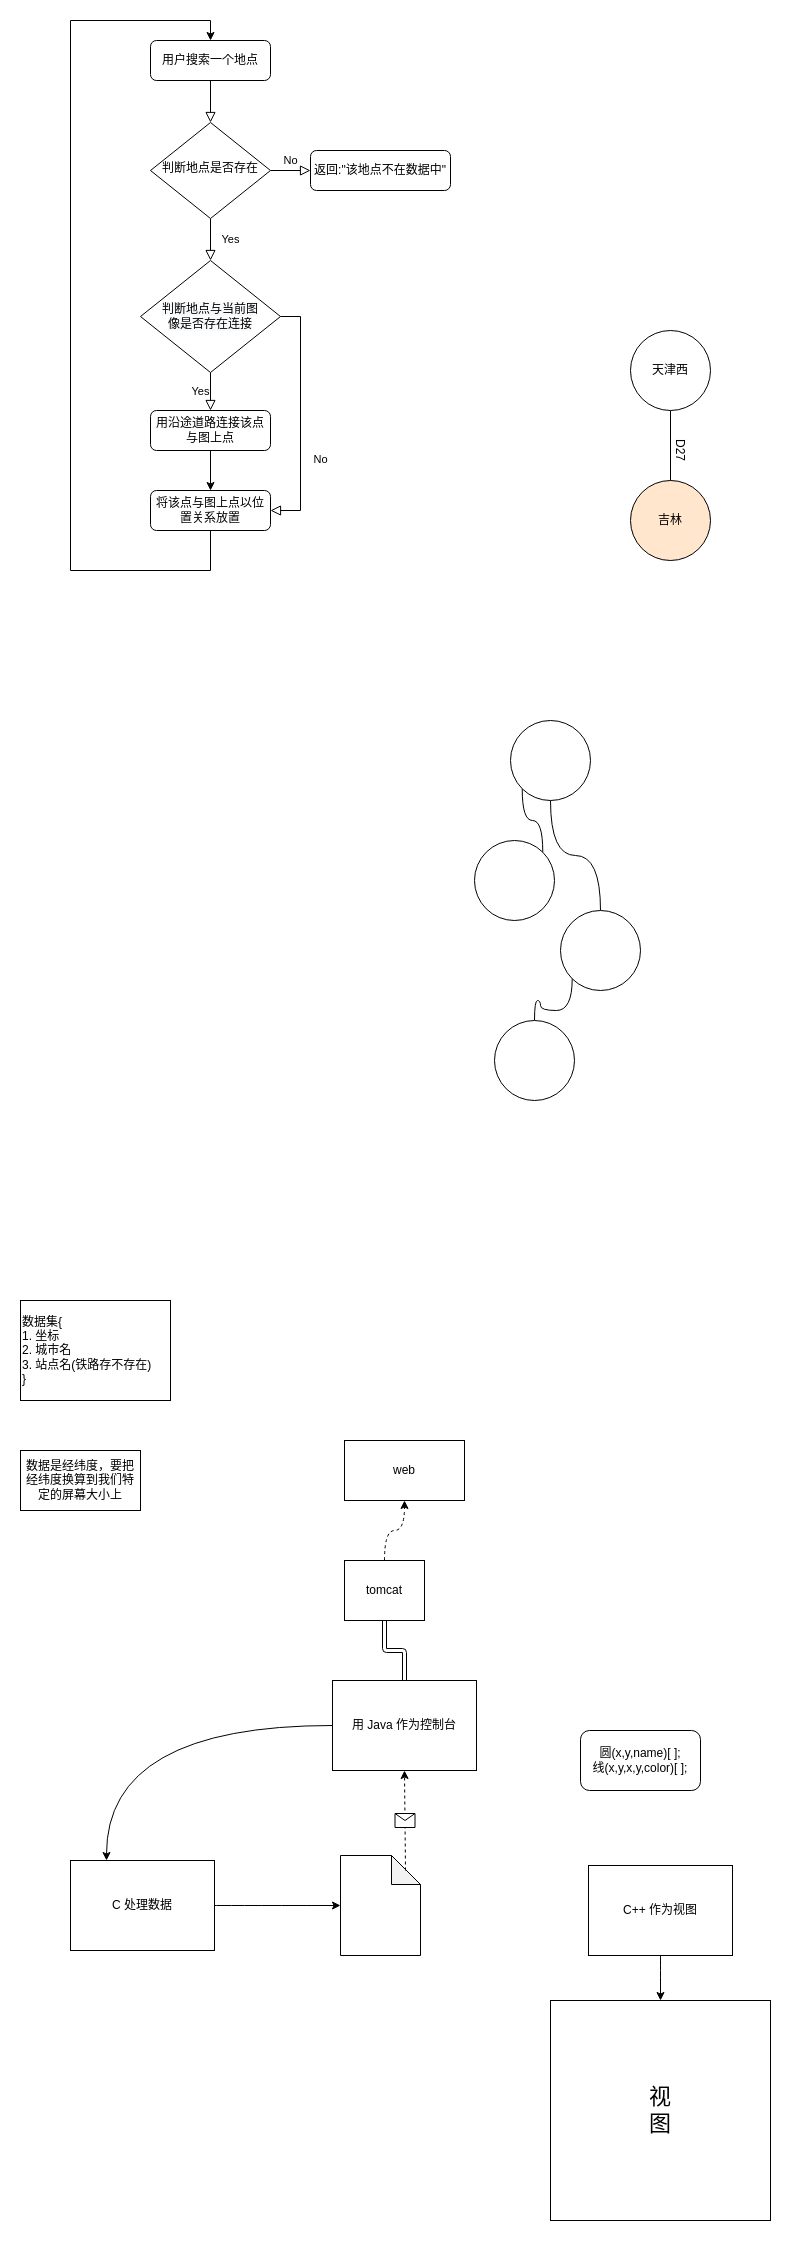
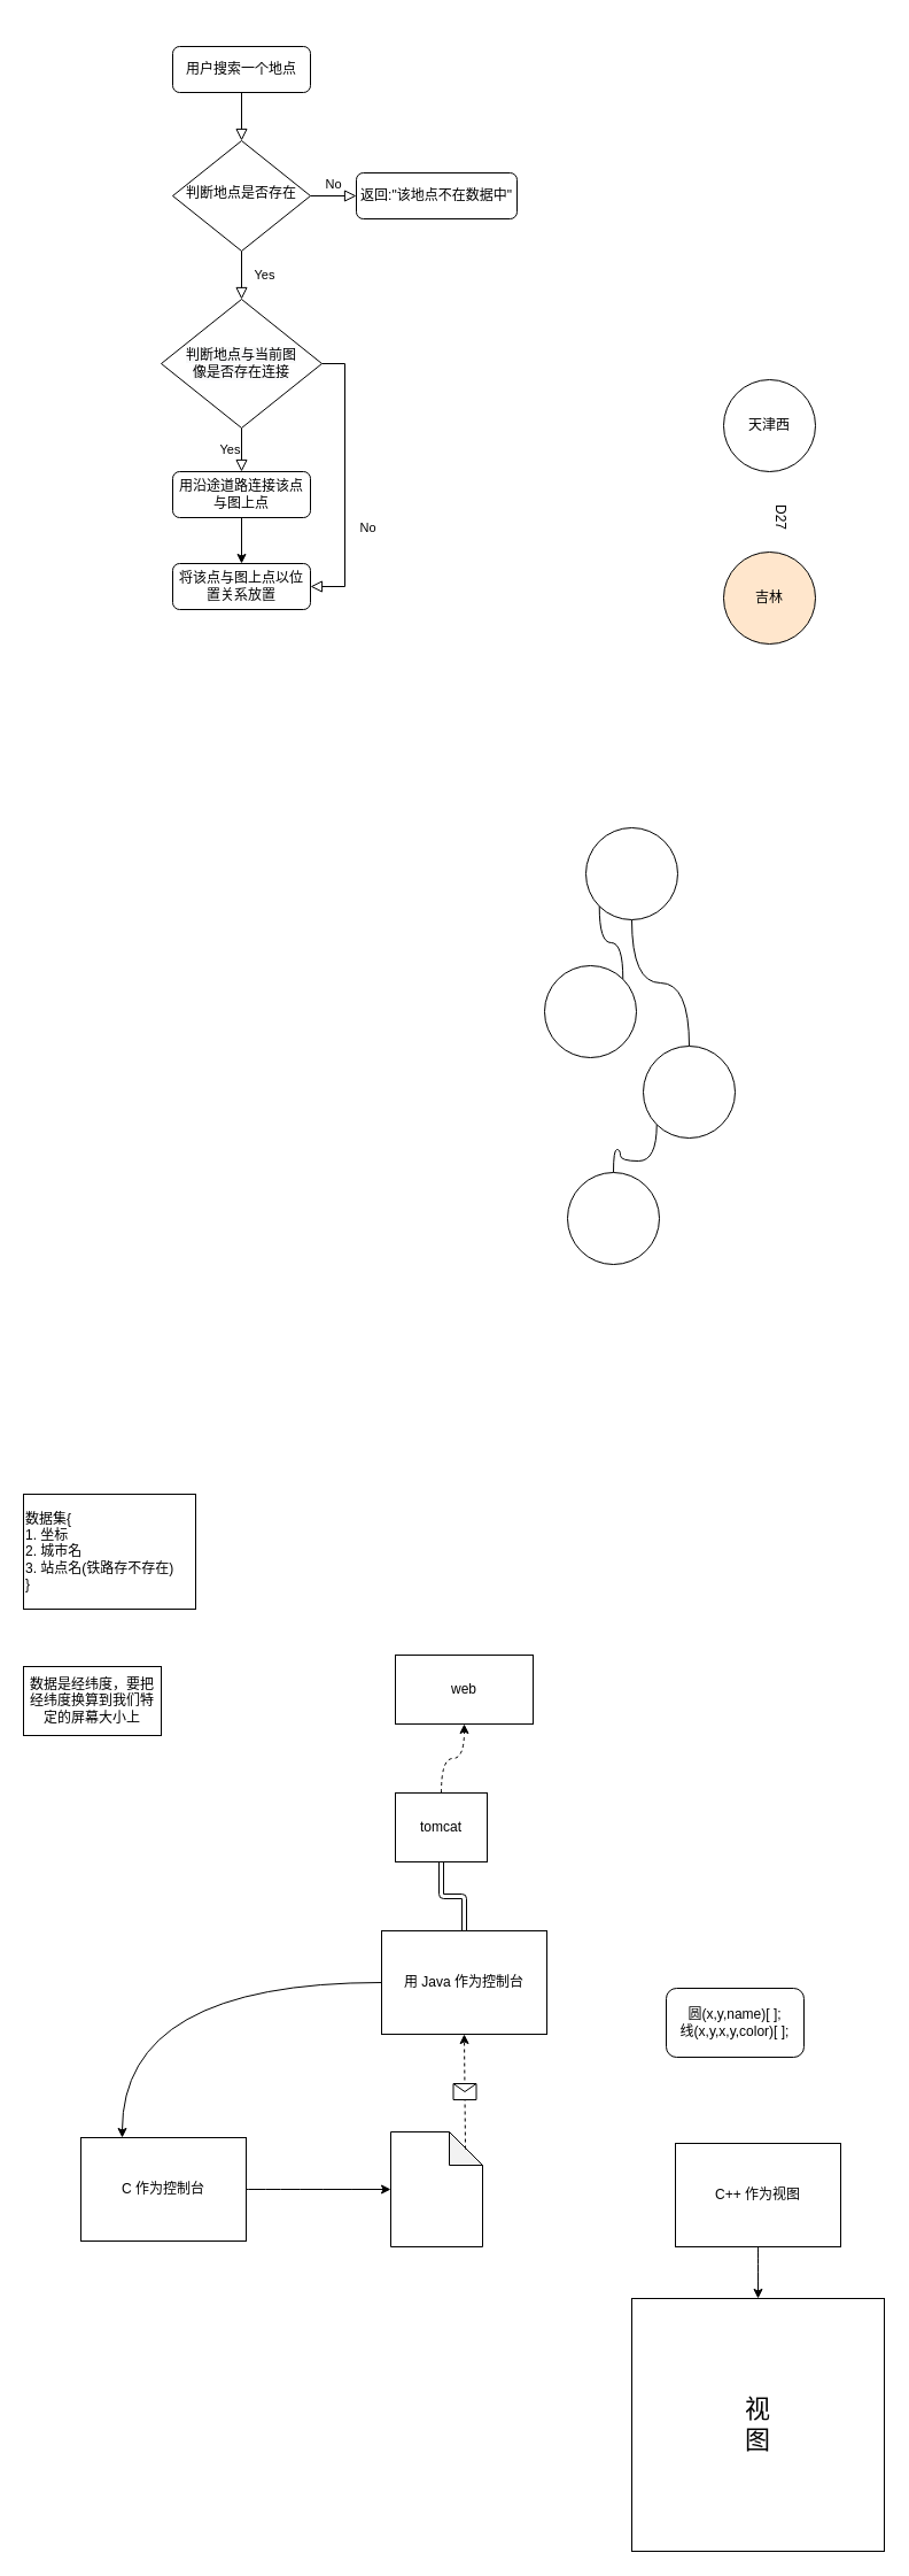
  <mxCell id="0" />
  <mxCell id="1" parent="0" />
  <mxCell id="2" value="" style="rounded=0;html=1;jettySize=auto;orthogonalLoop=1;fontSize=11;endArrow=block;endFill=0;endSize=8;strokeWidth=1;shadow=0;labelBackgroundColor=none;edgeStyle=orthogonalEdgeStyle;" parent="1" source="3" target="6" edge="1"><mxGeometry relative="1" as="geometry" /></mxCell>
  <mxCell id="3" value="用户搜索一个地点" style="rounded=1;whiteSpace=wrap;html=1;fontSize=12;glass=0;strokeWidth=1;shadow=0;" parent="1" vertex="1"><mxGeometry x="150" y="40" width="120" height="40" as="geometry" /></mxCell>
  <mxCell id="4" value="Yes" style="rounded=0;html=1;jettySize=auto;orthogonalLoop=1;fontSize=11;endArrow=block;endFill=0;endSize=8;strokeWidth=1;shadow=0;labelBackgroundColor=none;edgeStyle=orthogonalEdgeStyle;" parent="1" source="6" target="10" edge="1"><mxGeometry y="20" relative="1" as="geometry"><mxPoint as="offset" /></mxGeometry></mxCell>
  <mxCell id="5" value="No" style="edgeStyle=orthogonalEdgeStyle;rounded=0;html=1;jettySize=auto;orthogonalLoop=1;fontSize=11;endArrow=block;endFill=0;endSize=8;strokeWidth=1;shadow=0;labelBackgroundColor=none;" parent="1" source="6" target="7" edge="1"><mxGeometry y="10" relative="1" as="geometry"><mxPoint as="offset" /></mxGeometry></mxCell>
  <mxCell id="6" value="判断地点是否存在" style="rhombus;whiteSpace=wrap;html=1;shadow=0;fontFamily=Helvetica;fontSize=12;align=center;strokeWidth=1;spacing=6;spacingTop=-4;" parent="1" vertex="1"><mxGeometry x="150" y="122" width="120" height="96" as="geometry" /></mxCell>
  <mxCell id="7" value="返回:&quot;该地点不在数据中&quot;" style="rounded=1;whiteSpace=wrap;html=1;fontSize=12;glass=0;strokeWidth=1;shadow=0;" parent="1" vertex="1"><mxGeometry x="310" y="150" width="140" height="40" as="geometry" /></mxCell>
  <mxCell id="8" value="No" style="rounded=0;html=1;jettySize=auto;orthogonalLoop=1;fontSize=11;endArrow=block;endFill=0;endSize=8;strokeWidth=1;shadow=0;labelBackgroundColor=none;edgeStyle=orthogonalEdgeStyle;entryX=1;entryY=0.5;entryDx=0;entryDy=0;" parent="1" source="10" target="12" edge="1"><mxGeometry x="0.333" y="20" relative="1" as="geometry"><mxPoint as="offset" /><mxPoint x="500" y="390" as="targetPoint" /><Array as="points"><mxPoint x="300" y="316" /><mxPoint x="300" y="510" /></Array></mxGeometry></mxCell>
  <mxCell id="9" value="Yes" style="edgeStyle=orthogonalEdgeStyle;rounded=0;html=1;jettySize=auto;orthogonalLoop=1;fontSize=11;endArrow=block;endFill=0;endSize=8;strokeWidth=1;shadow=0;labelBackgroundColor=none;" parent="1" source="10" target="14" edge="1"><mxGeometry y="10" relative="1" as="geometry"><mxPoint as="offset" /></mxGeometry></mxCell>
  <mxCell id="10" value="" style="rhombus;whiteSpace=wrap;html=1;shadow=0;fontFamily=Helvetica;fontSize=12;align=center;strokeWidth=1;spacing=6;spacingTop=-4;" parent="1" vertex="1"><mxGeometry x="140" y="260" width="140" height="112" as="geometry" /></mxCell>
- <mxCell id="11" style="edgeStyle=orthogonalEdgeStyle;rounded=0;orthogonalLoop=1;jettySize=auto;html=1;entryX=0.5;entryY=0;entryDx=0;entryDy=0;exitX=0.5;exitY=1;exitDx=0;exitDy=0;" edge="1" parent="1" source="12" target="3"><mxGeometry relative="1" as="geometry"><Array as="points"><mxPoint x="210" y="570" /><mxPoint x="70" y="570" /><mxPoint x="70" y="20" /><mxPoint x="210" y="20" /></Array></mxGeometry></mxCell>
  <mxCell id="12" value="将该点与图上点以位置关系放置" style="rounded=1;whiteSpace=wrap;html=1;fontSize=12;glass=0;strokeWidth=1;shadow=0;" parent="1" vertex="1"><mxGeometry x="150" y="490" width="120" height="40" as="geometry" /></mxCell>
  <mxCell id="13" style="edgeStyle=orthogonalEdgeStyle;rounded=0;orthogonalLoop=1;jettySize=auto;html=1;" edge="1" parent="1" source="14" target="12"><mxGeometry relative="1" as="geometry" /></mxCell>
  <mxCell id="14" value="用沿途道路连接该点与图上点" style="rounded=1;whiteSpace=wrap;html=1;fontSize=12;glass=0;strokeWidth=1;shadow=0;" parent="1" vertex="1"><mxGeometry x="150" y="410" width="120" height="40" as="geometry" /></mxCell>
  <mxCell id="15" value="&#10;&#10;&lt;span style=&quot;color: rgb(0, 0, 0); font-family: helvetica; font-size: 12px; font-style: normal; font-weight: 400; letter-spacing: normal; text-align: center; text-indent: 0px; text-transform: none; word-spacing: 0px; background-color: rgb(248, 249, 250); display: inline; float: none;&quot;&gt;判断地点与当前图像是否存在连接&lt;/span&gt;&#10;&#10;" style="text;html=1;strokeColor=none;fillColor=none;align=center;verticalAlign=middle;whiteSpace=wrap;rounded=0;" vertex="1" parent="1"><mxGeometry x="160" y="296" width="100" height="40" as="geometry" /></mxCell>
- <mxCell id="16" style="edgeStyle=orthogonalEdgeStyle;rounded=0;orthogonalLoop=1;jettySize=auto;html=1;exitX=0.5;exitY=1;exitDx=0;exitDy=0;entryX=0.5;entryY=0;entryDx=0;entryDy=0;endArrow=none;endFill=0;" edge="1" parent="1" source="17" target="18"><mxGeometry relative="1" as="geometry" /></mxCell>
  <mxCell id="17" value="天津西" style="ellipse;whiteSpace=wrap;html=1;aspect=fixed;" vertex="1" parent="1"><mxGeometry x="630" y="330" width="80" height="80" as="geometry" /></mxCell>
  <mxCell id="18" value="吉林" style="ellipse;whiteSpace=wrap;html=1;aspect=fixed;fillColor=#ffe6cc;" vertex="1" parent="1"><mxGeometry x="630" y="480" width="80" height="80" as="geometry" /></mxCell>
  <mxCell id="19" value="D27" style="text;html=1;strokeColor=none;fillColor=none;align=center;verticalAlign=middle;whiteSpace=wrap;rounded=0;rotation=90;" vertex="1" parent="1"><mxGeometry x="660" y="440" width="40" height="20" as="geometry" /></mxCell>
  <mxCell id="20" value="数据集{&lt;br&gt;1. 坐标&lt;br&gt;2. 城市名&lt;br&gt;3. 站点名(铁路存不存在)&lt;br&gt;}" style="rounded=0;whiteSpace=wrap;html=1;align=left;" vertex="1" parent="1"><mxGeometry x="20" y="1300" width="150" height="100" as="geometry" /></mxCell>
  <mxCell id="21" style="edgeStyle=orthogonalEdgeStyle;orthogonalLoop=1;jettySize=auto;html=1;exitX=0;exitY=1;exitDx=0;exitDy=0;entryX=1;entryY=0;entryDx=0;entryDy=0;endArrow=none;endFill=0;curved=1;" edge="1" parent="1" source="23" target="24"><mxGeometry relative="1" as="geometry" /></mxCell>
  <mxCell id="22" style="edgeStyle=orthogonalEdgeStyle;curved=1;orthogonalLoop=1;jettySize=auto;html=1;exitX=0.5;exitY=1;exitDx=0;exitDy=0;entryX=0.5;entryY=0;entryDx=0;entryDy=0;endArrow=none;endFill=0;" edge="1" parent="1" source="23" target="26"><mxGeometry relative="1" as="geometry" /></mxCell>
  <mxCell id="23" value="" style="ellipse;whiteSpace=wrap;html=1;aspect=fixed;" vertex="1" parent="1"><mxGeometry x="510" y="720" width="80" height="80" as="geometry" /></mxCell>
  <mxCell id="24" value="" style="ellipse;whiteSpace=wrap;html=1;aspect=fixed;" vertex="1" parent="1"><mxGeometry x="474" y="840" width="80" height="80" as="geometry" /></mxCell>
  <mxCell id="25" style="edgeStyle=orthogonalEdgeStyle;curved=1;orthogonalLoop=1;jettySize=auto;html=1;exitX=0;exitY=1;exitDx=0;exitDy=0;endArrow=none;endFill=0;" edge="1" parent="1" source="26" target="27"><mxGeometry relative="1" as="geometry" /></mxCell>
  <mxCell id="26" value="" style="ellipse;whiteSpace=wrap;html=1;aspect=fixed;" vertex="1" parent="1"><mxGeometry x="560" y="910" width="80" height="80" as="geometry" /></mxCell>
  <mxCell id="27" value="" style="ellipse;whiteSpace=wrap;html=1;aspect=fixed;" vertex="1" parent="1"><mxGeometry x="494" y="1020" width="80" height="80" as="geometry" /></mxCell>
  <mxCell id="28" style="edgeStyle=orthogonalEdgeStyle;curved=1;orthogonalLoop=1;jettySize=auto;html=1;entryX=0.25;entryY=0;entryDx=0;entryDy=0;endArrow=classic;endFill=1;exitX=0;exitY=0.5;exitDx=0;exitDy=0;" edge="1" parent="1" source="30" target="32"><mxGeometry relative="1" as="geometry" /></mxCell>
  <mxCell id="29" style="edgeStyle=orthogonalEdgeStyle;curved=1;orthogonalLoop=1;jettySize=auto;html=1;endArrow=classic;endFill=1;shape=link;" edge="1" parent="1" source="30" target="40"><mxGeometry relative="1" as="geometry" /></mxCell>
  <mxCell id="30" value="用 Java 作为控制台" style="rounded=0;whiteSpace=wrap;html=1;" vertex="1" parent="1"><mxGeometry x="332" y="1680" width="144" height="90" as="geometry" /></mxCell>
  <mxCell id="31" style="edgeStyle=orthogonalEdgeStyle;curved=1;orthogonalLoop=1;jettySize=auto;html=1;endArrow=classic;endFill=1;" edge="1" parent="1" source="32" target="35"><mxGeometry relative="1" as="geometry" /></mxCell>
- <mxCell id="32" value="C 处理数据" style="rounded=0;whiteSpace=wrap;html=1;" vertex="1" parent="1"><mxGeometry x="70" y="1860" width="144" height="90" as="geometry" /></mxCell>
+ <mxCell id="32" value="C 作为控制台" style="rounded=0;whiteSpace=wrap;html=1;" vertex="1" parent="1"><mxGeometry x="70" y="1860" width="144" height="90" as="geometry" /></mxCell>
  <mxCell id="33" style="edgeStyle=orthogonalEdgeStyle;curved=1;orthogonalLoop=1;jettySize=auto;html=1;entryX=0.5;entryY=0;entryDx=0;entryDy=0;endArrow=classic;endFill=1;" edge="1" parent="1" source="34" target="37"><mxGeometry relative="1" as="geometry" /></mxCell>
  <mxCell id="34" value="C++ 作为视图" style="rounded=0;whiteSpace=wrap;html=1;" vertex="1" parent="1"><mxGeometry x="588" y="1865" width="144" height="90" as="geometry" /></mxCell>
  <mxCell id="35" value="" style="shape=note;whiteSpace=wrap;html=1;backgroundOutline=1;darkOpacity=0.05;size=29;" vertex="1" parent="1"><mxGeometry x="340" y="1855" width="80" height="100" as="geometry" /></mxCell>
  <mxCell id="36" value="圆(x,y,name)[ ];&lt;br&gt;线(x,y,x,y,color)[ ];" style="rounded=1;whiteSpace=wrap;html=1;" vertex="1" parent="1"><mxGeometry x="580" y="1730" width="120" height="60" as="geometry" /></mxCell>
  <mxCell id="37" value="" style="whiteSpace=wrap;html=1;aspect=fixed;" vertex="1" parent="1"><mxGeometry x="550" y="2000" width="220" height="220" as="geometry" /></mxCell>
  <mxCell id="38" value="&lt;font style=&quot;font-size: 22px&quot;&gt;视图&lt;/font&gt;" style="text;html=1;strokeColor=none;fillColor=none;align=center;verticalAlign=middle;whiteSpace=wrap;rounded=0;" vertex="1" parent="1"><mxGeometry x="640" y="2100" width="40" height="20" as="geometry" /></mxCell>
  <mxCell id="39" style="edgeStyle=orthogonalEdgeStyle;curved=1;orthogonalLoop=1;jettySize=auto;html=1;entryX=0.5;entryY=1;entryDx=0;entryDy=0;dashed=1;endArrow=classic;endFill=1;" edge="1" parent="1" source="40" target="43"><mxGeometry relative="1" as="geometry" /></mxCell>
  <mxCell id="40" value="tomcat" style="rounded=0;whiteSpace=wrap;html=1;" vertex="1" parent="1"><mxGeometry x="344" y="1560" width="80" height="60" as="geometry" /></mxCell>
  <mxCell id="41" value="" style="endArrow=classic;html=1;dashed=1;exitX=0;exitY=0;exitDx=65;exitDy=15;exitPerimeter=0;entryX=0.5;entryY=1;entryDx=0;entryDy=0;" edge="1" parent="1" source="35" target="30"><mxGeometry relative="1" as="geometry"><mxPoint x="480" y="1940" as="sourcePoint" /><mxPoint x="580" y="1940" as="targetPoint" /></mxGeometry></mxCell>
  <mxCell id="42" value="" style="shape=message;html=1;outlineConnect=0;" vertex="1" parent="41"><mxGeometry width="20" height="14" relative="1" as="geometry"><mxPoint x="-10" y="-7" as="offset" /></mxGeometry></mxCell>
  <mxCell id="43" value="web" style="rounded=0;whiteSpace=wrap;html=1;" vertex="1" parent="1"><mxGeometry x="344" y="1440" width="120" height="60" as="geometry" /></mxCell>
  <mxCell id="44" value="数据是经纬度，要把经纬度换算到我们特定的屏幕大小上" style="rounded=0;whiteSpace=wrap;html=1;" vertex="1" parent="1"><mxGeometry x="20" y="1450" width="120" height="60" as="geometry" /></mxCell>
